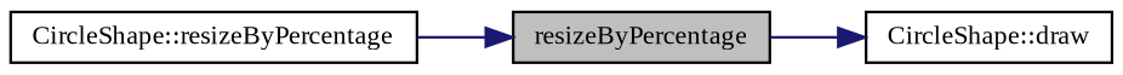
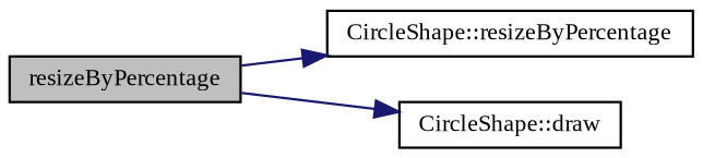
  digraph {
    fontname="Liberation Serif"
    rankdir=LR
    node [color=black fillcolor=white fontname="Liberation Serif" fontsize=10 shape=record style=filled]
    edge [color=midnightblue fontname="Liberation Serif" fontsize=10 labelfontname=Helvetica labelfontsize=10 style=solid]
    n1 [fillcolor=grey75 fontcolor=black height=0.2 label=resizeByPercentage width=0.4]
    n2 [height=0.2 label="CircleShape::resizeByPercentage" width=0.4]
    n3 [height=0.2 label="CircleShape::draw" width=0.4]
-   n2 -> n1
+   n1 -> n2
    n1 -> n3
  }
